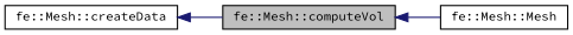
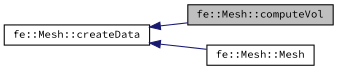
  digraph {
    fontname="Source Code Pro"
    rankdir=LR
    node [color=black fillcolor=white fontname="Source Code Pro" fontsize=10 shape=record style=filled]
    edge [color=midnightblue dir=back fontname="Source Code Pro" fontsize=10 labelfontname=Helvetica labelfontsize=10 style=solid]
    n1 [fillcolor=grey75 fontcolor=black height=0.2 label="fe::Mesh::computeVol" width=0.4]
    n2 [height=0.2 label="fe::Mesh::createData" width=0.4]
    n3 [height=0.2 label="fe::Mesh::Mesh" width=0.4]
    n2 -> n1
-   n1 -> n3
+   n2 -> n3
  }
